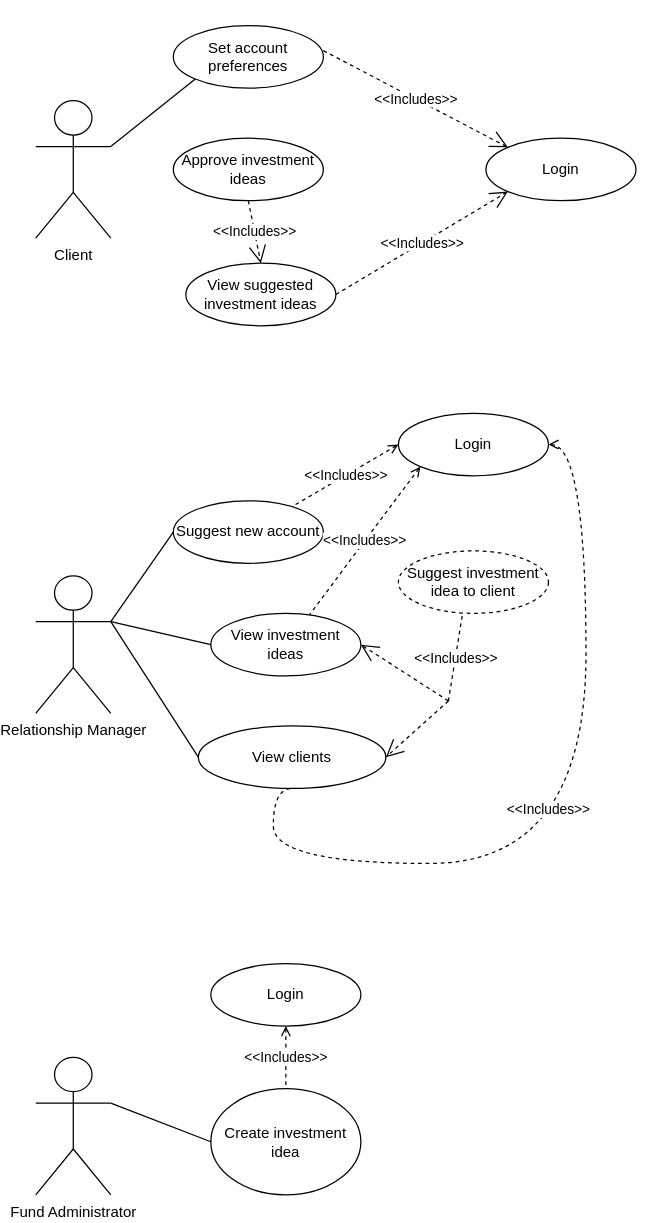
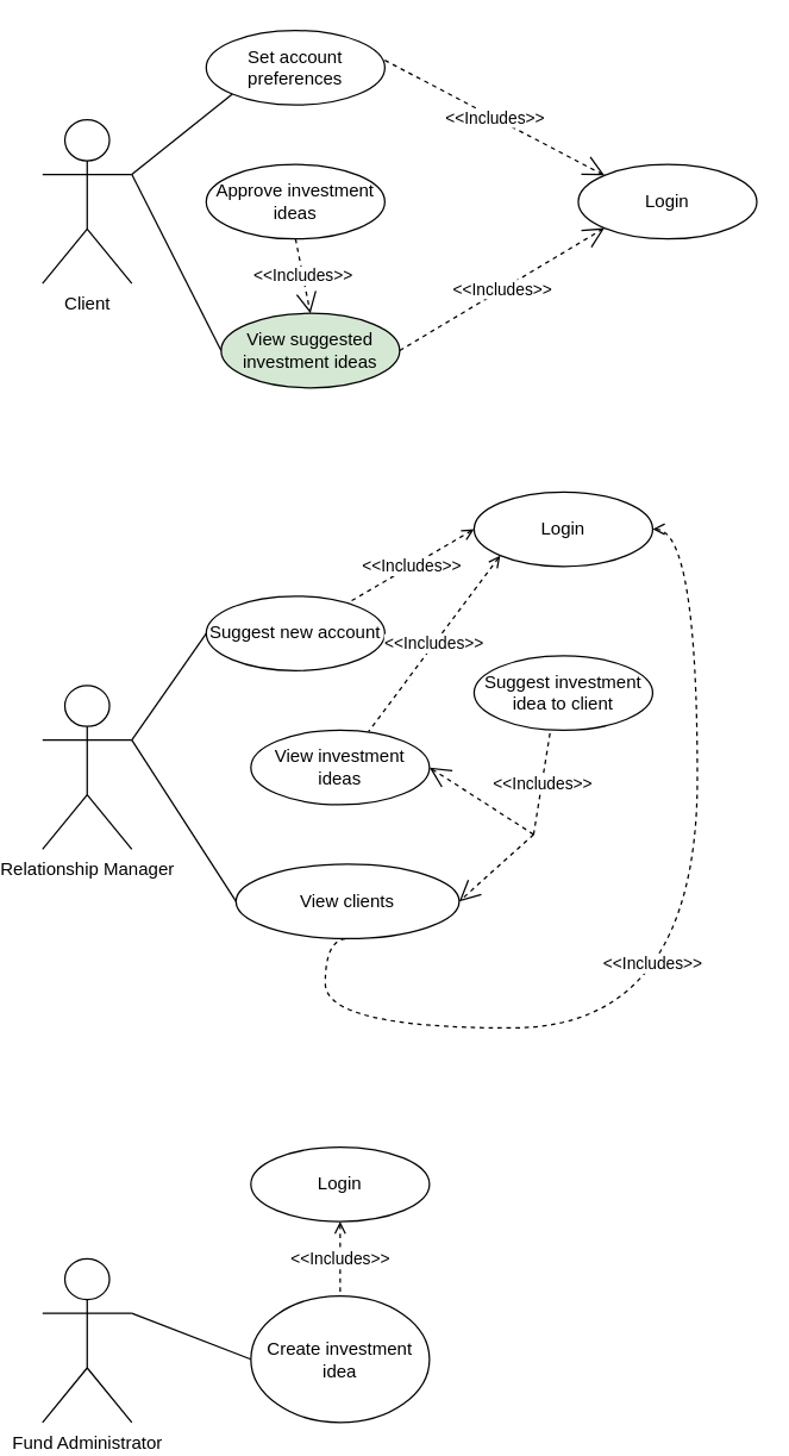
  <mxCell id="0" />
  <mxCell id="1" parent="0" />
  <mxCell id="2" value="Client" style="shape=umlActor;verticalLabelPosition=bottom;verticalAlign=top;html=1;" parent="1" vertex="1"><mxGeometry x="20" y="80" width="60" height="110" as="geometry" /></mxCell>
  <mxCell id="3" value="Login" style="ellipse;whiteSpace=wrap;html=1;" parent="1" vertex="1"><mxGeometry x="380" y="110" width="120" height="50" as="geometry" /></mxCell>
  <mxCell id="4" value="Set account preferences" style="ellipse;whiteSpace=wrap;html=1;" parent="1" vertex="1"><mxGeometry x="130" y="20" width="120" height="50" as="geometry" /></mxCell>
- <mxCell id="5" value="View suggested investment ideas" style="ellipse;whiteSpace=wrap;html=1;" parent="1" vertex="1"><mxGeometry x="140" y="210" width="120" height="50" as="geometry" /></mxCell>
+ <mxCell id="5" value="View suggested investment ideas" style="ellipse;whiteSpace=wrap;html=1;fillColor=#d5e8d4;" parent="1" vertex="1"><mxGeometry x="140" y="210" width="120" height="50" as="geometry" /></mxCell>
  <mxCell id="6" value="Approve investment ideas" style="ellipse;whiteSpace=wrap;html=1;" parent="1" vertex="1"><mxGeometry x="130" y="110" width="120" height="50" as="geometry" /></mxCell>
  <mxCell id="7" value="" style="endArrow=none;html=1;rounded=0;entryX=0;entryY=1;entryDx=0;entryDy=0;exitX=1;exitY=0.333;exitDx=0;exitDy=0;exitPerimeter=0;" parent="1" target="4" edge="1" source="2"><mxGeometry width="50" height="50" relative="1" as="geometry"><mxPoint x="90" y="140" as="sourcePoint" /><mxPoint x="130" y="90" as="targetPoint" /></mxGeometry></mxCell>
  <mxCell id="8" value="&amp;lt;&amp;lt;Includes&amp;gt;&amp;gt;" style="endArrow=open;endSize=12;dashed=1;html=1;rounded=0;entryX=0;entryY=0;entryDx=0;entryDy=0;" parent="1" target="3" edge="1"><mxGeometry width="160" relative="1" as="geometry"><mxPoint x="250" y="40" as="sourcePoint" /><mxPoint x="410" y="40" as="targetPoint" /><Array as="points" /></mxGeometry></mxCell>
  <mxCell id="9" value="&amp;lt;&amp;lt;Includes&amp;gt;&amp;gt;" style="endArrow=open;endSize=12;dashed=1;html=1;rounded=0;entryX=0;entryY=1;entryDx=0;entryDy=0;exitX=1;exitY=0.5;exitDx=0;exitDy=0;" parent="1" source="5" target="3" edge="1"><mxGeometry width="160" relative="1" as="geometry"><mxPoint x="270" y="60" as="sourcePoint" /><mxPoint x="347.574" y="137.322" as="targetPoint" /><Array as="points" /></mxGeometry></mxCell>
+ <mxCell id="10" value="" style="endArrow=none;html=1;rounded=0;entryX=0;entryY=0.5;entryDx=0;entryDy=0;exitX=1;exitY=0.333;exitDx=0;exitDy=0;exitPerimeter=0;" parent="1" target="5" edge="1" source="2"><mxGeometry width="50" height="50" relative="1" as="geometry"><mxPoint x="80" y="120" as="sourcePoint" /><mxPoint x="140" y="145" as="targetPoint" /></mxGeometry></mxCell>
  <mxCell id="11" value="&amp;lt;&amp;lt;Includes&amp;gt;&amp;gt;" style="endArrow=open;endSize=12;dashed=1;html=1;rounded=0;entryX=0.5;entryY=0;entryDx=0;entryDy=0;exitX=0.5;exitY=1;exitDx=0;exitDy=0;" parent="1" source="6" target="5" edge="1"><mxGeometry width="160" relative="1" as="geometry"><mxPoint x="270" y="245" as="sourcePoint" /><mxPoint x="407.574" y="162.678" as="targetPoint" /><Array as="points" /></mxGeometry></mxCell>
  <mxCell id="12" value="Relationship Manager" style="shape=umlActor;verticalLabelPosition=bottom;verticalAlign=top;html=1;" vertex="1" parent="1"><mxGeometry x="20" y="460" width="60" height="110" as="geometry" /></mxCell>
  <mxCell id="13" value="Suggest new account" style="ellipse;whiteSpace=wrap;html=1;" vertex="1" parent="1"><mxGeometry x="130" y="400" width="120" height="50" as="geometry" /></mxCell>
  <mxCell id="14" value="View investment ideas" style="ellipse;whiteSpace=wrap;html=1;" vertex="1" parent="1"><mxGeometry x="160" y="490" width="120" height="50" as="geometry" /></mxCell>
  <mxCell id="15" value="View clients" style="ellipse;whiteSpace=wrap;html=1;" vertex="1" parent="1"><mxGeometry x="150" y="580" width="150" height="50" as="geometry" /></mxCell>
  <mxCell id="16" value="" style="endArrow=none;html=1;rounded=0;exitX=1;exitY=0.333;exitDx=0;exitDy=0;exitPerimeter=0;entryX=0;entryY=0.5;entryDx=0;entryDy=0;" edge="1" parent="1" source="12" target="13"><mxGeometry width="50" height="50" relative="1" as="geometry"><mxPoint x="320" y="570" as="sourcePoint" /><mxPoint x="370" y="520" as="targetPoint" /></mxGeometry></mxCell>
- <mxCell id="17" value="" style="endArrow=none;html=1;rounded=0;exitX=1;exitY=0.333;exitDx=0;exitDy=0;exitPerimeter=0;entryX=0;entryY=0.5;entryDx=0;entryDy=0;" edge="1" parent="1" source="12" target="14"><mxGeometry width="50" height="50" relative="1" as="geometry"><mxPoint x="90" y="506.667" as="sourcePoint" /><mxPoint x="140" y="435" as="targetPoint" /></mxGeometry></mxCell>
  <mxCell id="18" value="" style="endArrow=none;html=1;rounded=0;exitX=1;exitY=0.333;exitDx=0;exitDy=0;exitPerimeter=0;entryX=0;entryY=0.5;entryDx=0;entryDy=0;" edge="1" parent="1" source="12" target="15"><mxGeometry width="50" height="50" relative="1" as="geometry"><mxPoint x="100" y="516.667" as="sourcePoint" /><mxPoint x="150" y="445" as="targetPoint" /></mxGeometry></mxCell>
  <mxCell id="19" value="" style="endArrow=open;endSize=12;dashed=1;html=1;rounded=0;entryX=1;entryY=0.5;entryDx=0;entryDy=0;" edge="1" parent="1" target="14"><mxGeometry width="160" relative="1" as="geometry"><mxPoint x="350" y="560" as="sourcePoint" /><mxPoint x="600" y="590" as="targetPoint" /><Array as="points" /></mxGeometry></mxCell>
- <mxCell id="20" value="Suggest investment idea to client" style="ellipse;whiteSpace=wrap;html=1;dashed=1;" vertex="1" parent="1"><mxGeometry x="310" y="440" width="120" height="50" as="geometry" /></mxCell>
+ <mxCell id="20" value="Suggest investment idea to client" style="ellipse;whiteSpace=wrap;html=1;" vertex="1" parent="1"><mxGeometry x="310" y="440" width="120" height="50" as="geometry" /></mxCell>
  <mxCell id="21" value="" style="endArrow=open;endSize=12;dashed=1;html=1;rounded=0;entryX=1;entryY=0.5;entryDx=0;entryDy=0;" edge="1" parent="1" target="15"><mxGeometry width="160" relative="1" as="geometry"><mxPoint x="350" y="560" as="sourcePoint" /><mxPoint x="290" y="620" as="targetPoint" /><Array as="points" /></mxGeometry></mxCell>
  <mxCell id="22" value="&amp;lt;&amp;lt;Includes&amp;gt;&amp;gt;" style="endArrow=none;endSize=12;dashed=1;html=1;rounded=0;endFill=0;exitX=0.425;exitY=1.04;exitDx=0;exitDy=0;exitPerimeter=0;" edge="1" parent="1" source="20"><mxGeometry width="160" relative="1" as="geometry"><mxPoint x="560" y="425" as="sourcePoint" /><mxPoint x="350" y="560" as="targetPoint" /><Array as="points" /></mxGeometry></mxCell>
  <mxCell id="23" value="Login" style="ellipse;whiteSpace=wrap;html=1;" vertex="1" parent="1"><mxGeometry x="310" y="330" width="120" height="50" as="geometry" /></mxCell>
  <mxCell id="24" value="&amp;lt;&amp;lt;Includes&amp;gt;&amp;gt;" style="endArrow=none;endSize=12;dashed=1;html=1;rounded=0;exitX=0;exitY=0.5;exitDx=0;exitDy=0;startArrow=open;startFill=0;endFill=0;" edge="1" parent="1" source="23" target="13"><mxGeometry width="160" relative="1" as="geometry"><mxPoint x="260" y="50" as="sourcePoint" /><mxPoint x="407.574" y="127.322" as="targetPoint" /><Array as="points" /></mxGeometry></mxCell>
  <mxCell id="25" value="&amp;lt;&amp;lt;Includes&amp;gt;&amp;gt;" style="endArrow=none;endSize=12;dashed=1;html=1;rounded=0;exitX=0;exitY=1;exitDx=0;exitDy=0;entryX=0.658;entryY=0.02;entryDx=0;entryDy=0;entryPerimeter=0;endFill=0;startArrow=open;startFill=0;targetPerimeterSpacing=10;strokeWidth=1;" edge="1" parent="1" source="23" target="14"><mxGeometry width="160" relative="1" as="geometry"><mxPoint x="320" y="365" as="sourcePoint" /><mxPoint x="234.874" y="414.657" as="targetPoint" /><Array as="points" /></mxGeometry></mxCell>
  <mxCell id="26" value="&amp;lt;&amp;lt;Includes&amp;gt;&amp;gt;" style="endArrow=none;endSize=12;dashed=1;html=1;rounded=0;exitX=1;exitY=0.5;exitDx=0;exitDy=0;edgeStyle=orthogonalEdgeStyle;entryX=0.5;entryY=1;entryDx=0;entryDy=0;elbow=vertical;curved=1;startArrow=open;startFill=0;endFill=0;" edge="1" parent="1" source="23" target="15"><mxGeometry x="-0.067" y="-30" width="160" relative="1" as="geometry"><mxPoint x="330" y="375" as="sourcePoint" /><mxPoint x="210" y="670" as="targetPoint" /><Array as="points"><mxPoint x="460" y="355" /><mxPoint x="460" y="690" /><mxPoint x="210" y="690" /></Array><mxPoint as="offset" /></mxGeometry></mxCell>
  <mxCell id="27" value="Fund Administrator" style="shape=umlActor;verticalLabelPosition=bottom;verticalAlign=top;html=1;" vertex="1" parent="1"><mxGeometry x="20" y="845" width="60" height="110" as="geometry" /></mxCell>
  <mxCell id="28" value="Login" style="ellipse;whiteSpace=wrap;html=1;" vertex="1" parent="1"><mxGeometry x="160" y="770" width="120" height="50" as="geometry" /></mxCell>
  <mxCell id="29" value="Create investment idea" style="ellipse;whiteSpace=wrap;html=1;" vertex="1" parent="1"><mxGeometry x="160" y="870" width="120" height="85" as="geometry" /></mxCell>
  <mxCell id="30" value="" style="endArrow=none;html=1;rounded=0;exitX=0;exitY=0.5;exitDx=0;exitDy=0;entryX=1;entryY=0.333;entryDx=0;entryDy=0;entryPerimeter=0;" edge="1" parent="1" source="29" target="27"><mxGeometry width="50" height="50" relative="1" as="geometry"><mxPoint x="110" y="466.667" as="sourcePoint" /><mxPoint x="180" y="575" as="targetPoint" /></mxGeometry></mxCell>
  <mxCell id="31" value="&amp;lt;&amp;lt;Includes&amp;gt;&amp;gt;" style="endArrow=none;endSize=12;dashed=1;html=1;rounded=0;exitX=0.5;exitY=1;exitDx=0;exitDy=0;entryX=0.5;entryY=0;entryDx=0;entryDy=0;endFill=0;startArrow=open;startFill=0;targetPerimeterSpacing=10;strokeWidth=1;" edge="1" parent="1" source="28" target="29"><mxGeometry width="160" relative="1" as="geometry"><mxPoint x="337.574" y="322.678" as="sourcePoint" /><mxPoint x="248.96" y="441" as="targetPoint" /><Array as="points" /></mxGeometry></mxCell>
